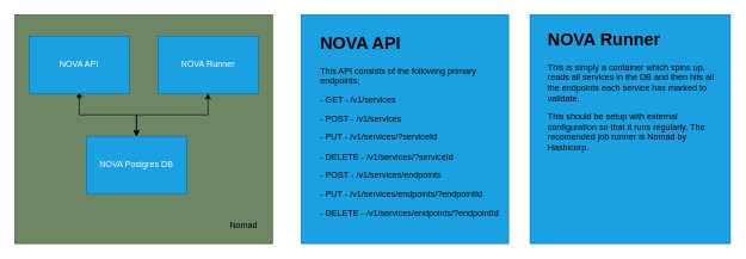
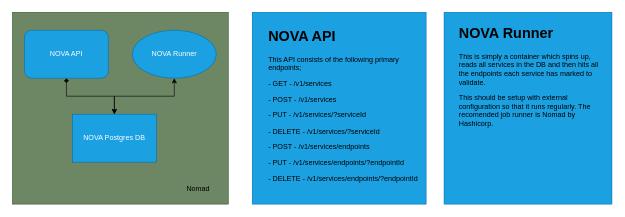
  <mxCell id="0" style=";html=1;" />
  <mxCell id="1" style=";html=1;" parent="0" />
  <mxCell id="2" value="" style="rounded=0;whiteSpace=wrap;html=1;fillColor=#6d8764;fontColor=#ffffff;strokeColor=#3A5431;" vertex="1" parent="1"><mxGeometry x="20" y="20" width="360" height="320" as="geometry" /></mxCell>
- <mxCell id="3" value="NOVA API" style="rounded=0;whiteSpace=wrap;html=1;fillColor=#1ba1e2;fontColor=#ffffff;strokeColor=#006EAF;" vertex="1" parent="1"><mxGeometry x="40" y="50" width="140" height="80" as="geometry" /></mxCell>
- <mxCell id="4" value="NOVA Runner" style="rounded=0;whiteSpace=wrap;html=1;fillColor=#1ba1e2;fontColor=#ffffff;strokeColor=#006EAF;" vertex="1" parent="1"><mxGeometry x="220" y="50" width="140" height="80" as="geometry" /></mxCell>
- <mxCell id="5" value="Nomad" style="text;html=1;align=center;verticalAlign=middle;whiteSpace=wrap;rounded=0;" vertex="1" parent="1"><mxGeometry x="310" y="300" width="60" height="30" as="geometry" /></mxCell>
+ <mxCell id="3" value="NOVA API" style="whiteSpace=wrap;html=1;fillColor=#1ba1e2;fontColor=#ffffff;strokeColor=#006EAF;rounded=1;" vertex="1" parent="1"><mxGeometry x="40" y="50" width="140" height="80" as="geometry" /></mxCell>
+ <mxCell id="4" value="NOVA Runner" style="ellipse;whiteSpace=wrap;html=1;fillColor=#1ba1e2;fontColor=#ffffff;strokeColor=#006EAF;" vertex="1" parent="1"><mxGeometry x="220" y="50" width="140" height="80" as="geometry" /></mxCell>
+ <mxCell id="5" value="Nomad" style="text;html=1;align=center;verticalAlign=middle;whiteSpace=wrap;rounded=0;" vertex="1" parent="1"><mxGeometry x="300" y="300" width="60" height="30" as="geometry" /></mxCell>
  <mxCell id="6" value="NOVA Postgres DB" style="rounded=0;whiteSpace=wrap;html=1;fillColor=#1ba1e2;fontColor=#ffffff;strokeColor=#006EAF;" vertex="1" parent="1"><mxGeometry x="120" y="190" width="140" height="80" as="geometry" /></mxCell>
  <mxCell id="7" value="" style="endArrow=diamond;startArrow=classic;html=1;rounded=0;exitX=0.5;exitY=0;exitDx=0;exitDy=0;entryX=0.5;entryY=1;entryDx=0;entryDy=0;" edge="1" parent="1" source="6" target="3"><mxGeometry width="50" height="50" relative="1" as="geometry"><mxPoint x="610" y="270" as="sourcePoint" /><mxPoint x="660" y="220" as="targetPoint" /><Array as="points"><mxPoint x="190" y="160" /><mxPoint x="110" y="160" /></Array></mxGeometry></mxCell>
  <mxCell id="8" value="" style="endArrow=classic;startArrow=classic;html=1;rounded=0;entryX=0.5;entryY=1;entryDx=0;entryDy=0;" edge="1" parent="1" target="4"><mxGeometry width="50" height="50" relative="1" as="geometry"><mxPoint x="190" y="190" as="sourcePoint" /><mxPoint x="660" y="220" as="targetPoint" /><Array as="points"><mxPoint x="190" y="160" /><mxPoint x="290" y="160" /></Array></mxGeometry></mxCell>
  <mxCell id="9" value="" style="rounded=0;whiteSpace=wrap;html=1;fillColor=#1ba1e2;fontColor=#ffffff;strokeColor=#006EAF;" vertex="1" parent="1"><mxGeometry x="420" y="20" width="290" height="320" as="geometry" /></mxCell>
  <mxCell id="10" value="&lt;h1 style=&quot;margin-top: 0px;&quot;&gt;NOVA API&lt;/h1&gt;&lt;p&gt;This API consists of the following primary endpoints;&lt;/p&gt;&lt;p&gt;- GET - /v1/services&lt;/p&gt;&lt;p&gt;- POST - /v1/services&lt;/p&gt;&lt;p&gt;- PUT - /v1/services/?serviceId&lt;/p&gt;&lt;p&gt;- DELETE - /v1/services/?serviceId&lt;/p&gt;&lt;p&gt;- POST - /v1/services/endpoints&lt;/p&gt;&lt;p&gt;- PUT - /v1/services/endpoints/?endpointId&lt;br&gt;&lt;/p&gt;&lt;p&gt;- DELETE - /v1/services/endpoints/?endpointId&lt;br&gt;&lt;/p&gt;" style="text;html=1;whiteSpace=wrap;overflow=hidden;rounded=0;" vertex="1" parent="1"><mxGeometry x="445" y="40" width="255" height="280.31" as="geometry" /></mxCell>
  <mxCell id="11" value="" style="rounded=0;whiteSpace=wrap;html=1;fillColor=#1ba1e2;fontColor=#ffffff;strokeColor=#006EAF;" vertex="1" parent="1"><mxGeometry x="740" y="20" width="280" height="320" as="geometry" /></mxCell>
  <mxCell id="12" value="&lt;h1 style=&quot;margin-top: 0px;&quot;&gt;NOVA Runner&lt;/h1&gt;&lt;p&gt;This is simply a container which spins up, reads all services in the DB and then hits all the endpoints each service has marked to validate.&lt;/p&gt;&lt;p&gt;This should be setup with external configuration so that it runs regularly. The recomended job runner is Nomad by Hashicorp.&lt;/p&gt;" style="text;html=1;whiteSpace=wrap;overflow=hidden;rounded=0;" vertex="1" parent="1"><mxGeometry x="762.5" y="35" width="235" height="290" as="geometry" /></mxCell>
